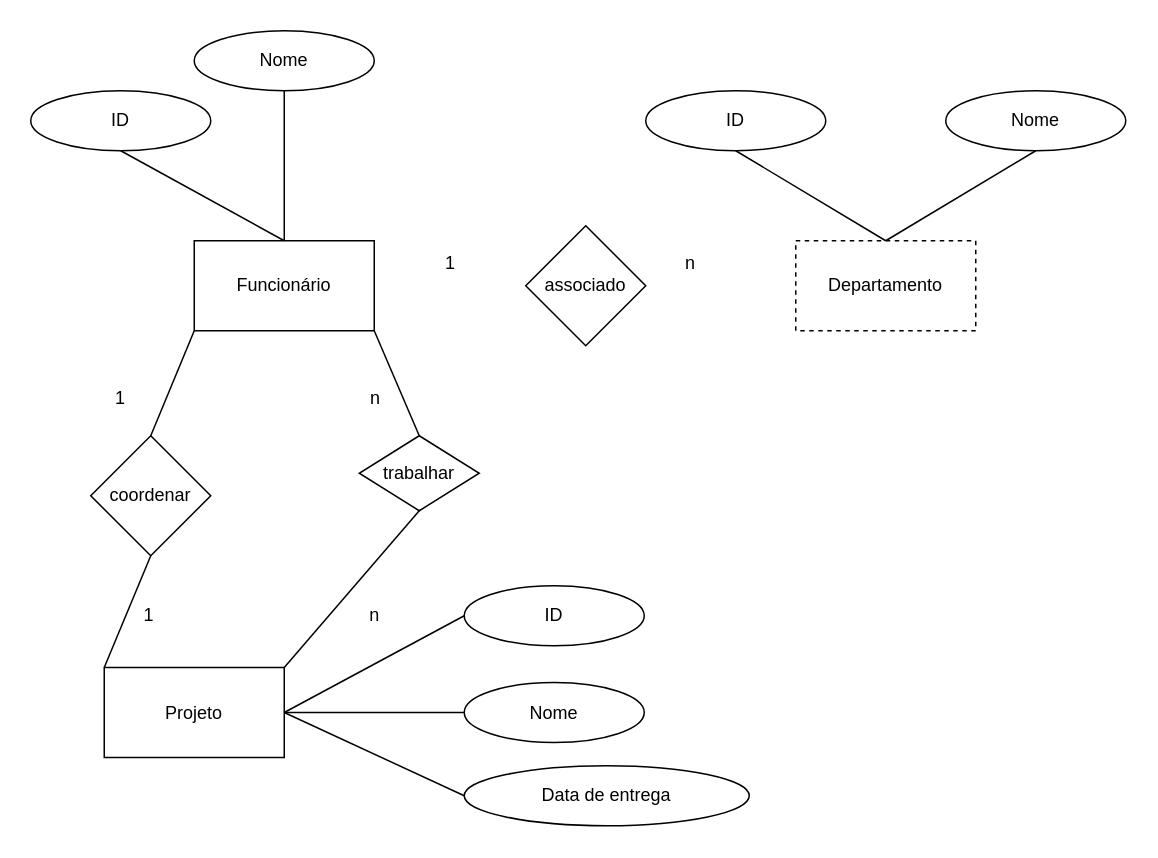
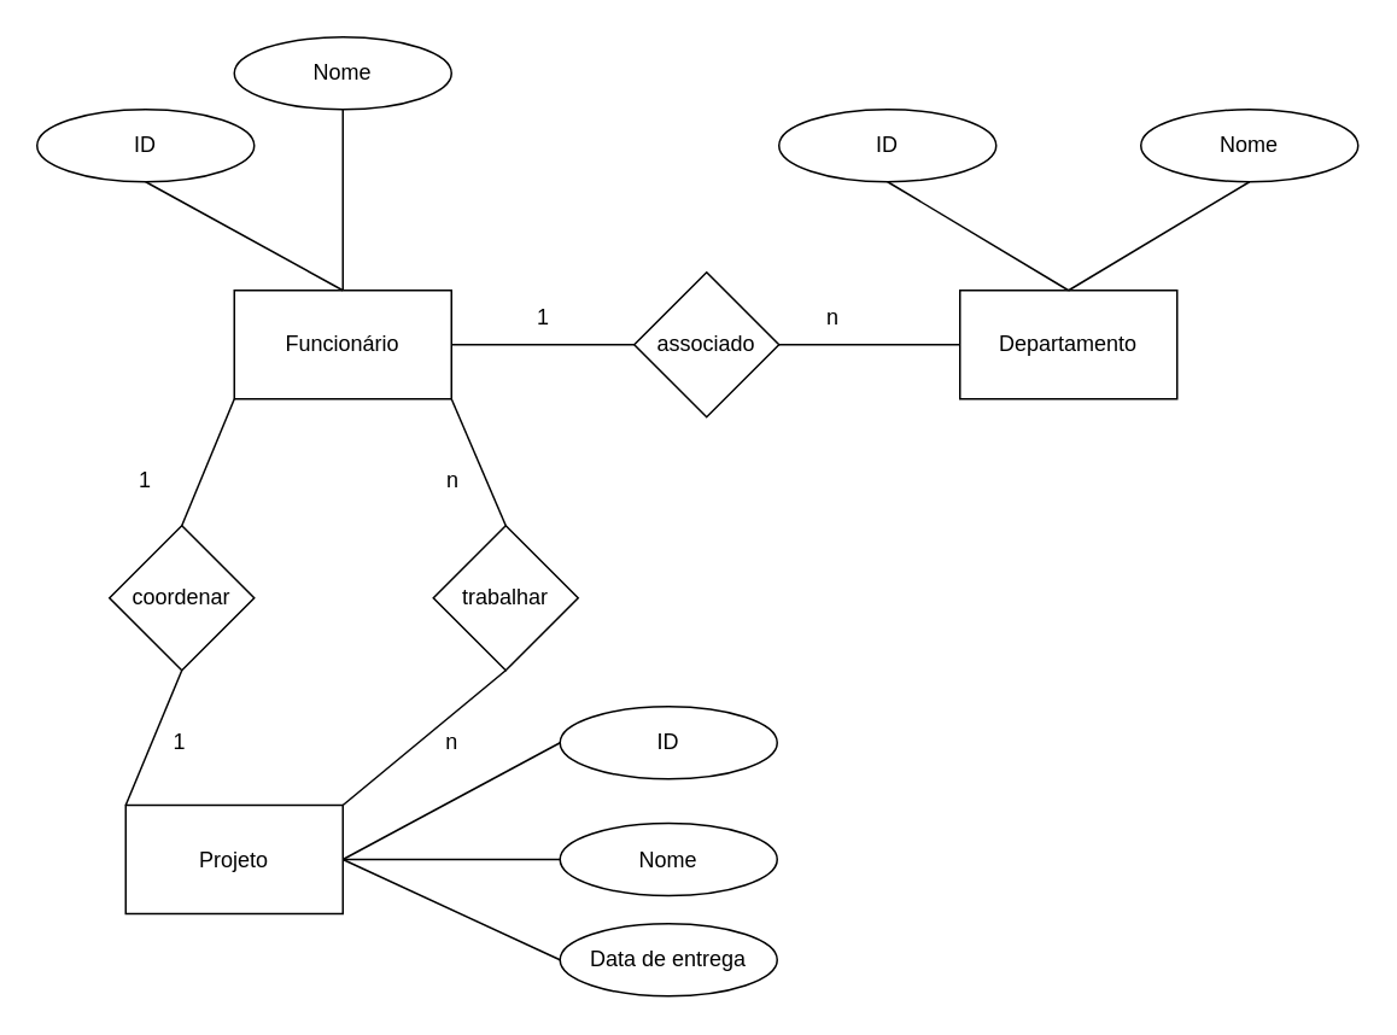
  <mxCell id="0" />
  <mxCell id="1" parent="0" />
  <mxCell id="2" value="Funcionário" style="rounded=0;whiteSpace=wrap;html=1;" vertex="1" parent="1"><mxGeometry x="129" y="160" width="120" height="60" as="geometry" /></mxCell>
- <mxCell id="3" value="Departamento" style="rounded=0;whiteSpace=wrap;html=1;dashed=1;" vertex="1" parent="1"><mxGeometry x="530" y="160" width="120" height="60" as="geometry" /></mxCell>
+ <mxCell id="3" value="Departamento" style="rounded=0;whiteSpace=wrap;html=1;" vertex="1" parent="1"><mxGeometry x="530" y="160" width="120" height="60" as="geometry" /></mxCell>
  <mxCell id="4" value="Projeto" style="rounded=0;whiteSpace=wrap;html=1;" vertex="1" parent="1"><mxGeometry x="69" y="444.5" width="120" height="60" as="geometry" /></mxCell>
- <mxCell id="5" value="trabalhar" style="rhombus;whiteSpace=wrap;html=1;" vertex="1" parent="1"><mxGeometry x="239" y="290" width="80" height="50" as="geometry" /></mxCell>
+ <mxCell id="5" value="trabalhar" style="rhombus;whiteSpace=wrap;html=1;" vertex="1" parent="1"><mxGeometry x="239" y="290" width="80" height="80" as="geometry" /></mxCell>
  <mxCell id="6" value="associado" style="rhombus;whiteSpace=wrap;html=1;" vertex="1" parent="1"><mxGeometry x="350" y="150" width="80" height="80" as="geometry" /></mxCell>
  <mxCell id="7" value="coordenar" style="rhombus;whiteSpace=wrap;html=1;" vertex="1" parent="1"><mxGeometry x="60" y="290" width="80" height="80" as="geometry" /></mxCell>
  <mxCell id="8" value="" style="endArrow=none;html=1;rounded=0;exitX=1;exitY=1;exitDx=0;exitDy=0;entryX=0.5;entryY=0;entryDx=0;entryDy=0;" edge="1" parent="1" source="2" target="5"><mxGeometry width="50" height="50" relative="1" as="geometry"><mxPoint x="360" y="340" as="sourcePoint" /><mxPoint x="410" y="290" as="targetPoint" /></mxGeometry></mxCell>
  <mxCell id="9" value="n" style="text;html=1;strokeColor=none;fillColor=none;align=center;verticalAlign=middle;whiteSpace=wrap;rounded=0;" vertex="1" parent="1"><mxGeometry x="219.5" y="250" width="60" height="30" as="geometry" /></mxCell>
  <mxCell id="10" value="" style="endArrow=none;html=1;rounded=0;entryX=0.5;entryY=1;entryDx=0;entryDy=0;exitX=1;exitY=0;exitDx=0;exitDy=0;" edge="1" parent="1" source="4" target="5"><mxGeometry width="50" height="50" relative="1" as="geometry"><mxPoint x="250" y="440" as="sourcePoint" /><mxPoint x="410" y="290" as="targetPoint" /></mxGeometry></mxCell>
  <mxCell id="11" value="n" style="text;html=1;strokeColor=none;fillColor=none;align=center;verticalAlign=middle;whiteSpace=wrap;rounded=0;" vertex="1" parent="1"><mxGeometry x="219.5" y="390" width="59" height="40" as="geometry" /></mxCell>
  <mxCell id="12" value="" style="endArrow=none;html=1;rounded=0;exitX=0.5;exitY=0;exitDx=0;exitDy=0;entryX=0;entryY=1;entryDx=0;entryDy=0;" edge="1" parent="1" source="7" target="2"><mxGeometry width="50" height="50" relative="1" as="geometry"><mxPoint x="360" y="340" as="sourcePoint" /><mxPoint x="410" y="290" as="targetPoint" /></mxGeometry></mxCell>
  <mxCell id="13" value="1" style="text;html=1;strokeColor=none;fillColor=none;align=center;verticalAlign=middle;whiteSpace=wrap;rounded=0;" vertex="1" parent="1"><mxGeometry x="50" y="250" width="60" height="30" as="geometry" /></mxCell>
  <mxCell id="14" value="1" style="text;html=1;strokeColor=none;fillColor=none;align=center;verticalAlign=middle;whiteSpace=wrap;rounded=0;" vertex="1" parent="1"><mxGeometry x="69" y="395" width="60" height="30" as="geometry" /></mxCell>
  <mxCell id="15" value="" style="endArrow=none;html=1;rounded=0;exitX=0.5;exitY=1;exitDx=0;exitDy=0;entryX=0;entryY=0;entryDx=0;entryDy=0;" edge="1" parent="1" source="7" target="4"><mxGeometry width="50" height="50" relative="1" as="geometry"><mxPoint x="360" y="340" as="sourcePoint" /><mxPoint x="410" y="290" as="targetPoint" /></mxGeometry></mxCell>
+ <mxCell id="16" value="" style="endArrow=none;html=1;rounded=0;exitX=1;exitY=0.5;exitDx=0;exitDy=0;entryX=0;entryY=0.5;entryDx=0;entryDy=0;" edge="1" parent="1" source="2" target="6"><mxGeometry width="50" height="50" relative="1" as="geometry"><mxPoint x="360" y="340" as="sourcePoint" /><mxPoint x="410" y="290" as="targetPoint" /></mxGeometry></mxCell>
  <mxCell id="17" value="1" style="text;html=1;strokeColor=none;fillColor=none;align=center;verticalAlign=middle;whiteSpace=wrap;rounded=0;" vertex="1" parent="1"><mxGeometry x="270" y="160" width="60" height="30" as="geometry" /></mxCell>
+ <mxCell id="18" value="" style="endArrow=none;html=1;rounded=0;entryX=1;entryY=0.5;entryDx=0;entryDy=0;exitX=0;exitY=0.5;exitDx=0;exitDy=0;" edge="1" parent="1" source="3" target="6"><mxGeometry width="50" height="50" relative="1" as="geometry"><mxPoint x="360" y="340" as="sourcePoint" /><mxPoint x="410" y="290" as="targetPoint" /></mxGeometry></mxCell>
  <mxCell id="19" value="n" style="text;html=1;strokeColor=none;fillColor=none;align=center;verticalAlign=middle;whiteSpace=wrap;rounded=0;" vertex="1" parent="1"><mxGeometry x="430" y="160" width="60" height="30" as="geometry" /></mxCell>
  <mxCell id="20" value="ID" style="ellipse;whiteSpace=wrap;html=1;" vertex="1" parent="1"><mxGeometry x="20" y="60" width="120" height="40" as="geometry" /></mxCell>
  <mxCell id="21" value="ID" style="ellipse;whiteSpace=wrap;html=1;" vertex="1" parent="1"><mxGeometry x="430" y="60" width="120" height="40" as="geometry" /></mxCell>
  <mxCell id="22" value="ID" style="ellipse;whiteSpace=wrap;html=1;" vertex="1" parent="1"><mxGeometry x="309" y="390" width="120" height="40" as="geometry" /></mxCell>
  <mxCell id="23" value="Nome" style="ellipse;whiteSpace=wrap;html=1;" vertex="1" parent="1"><mxGeometry x="129" y="20" width="120" height="40" as="geometry" /></mxCell>
  <mxCell id="24" value="" style="endArrow=none;html=1;rounded=0;entryX=0.5;entryY=1;entryDx=0;entryDy=0;exitX=0.5;exitY=0;exitDx=0;exitDy=0;" edge="1" parent="1" source="2" target="23"><mxGeometry width="50" height="50" relative="1" as="geometry"><mxPoint x="130" y="160" as="sourcePoint" /><mxPoint x="230" y="130" as="targetPoint" /></mxGeometry></mxCell>
  <mxCell id="25" value="" style="endArrow=none;html=1;rounded=0;exitX=0.5;exitY=0;exitDx=0;exitDy=0;entryX=0.5;entryY=1;entryDx=0;entryDy=0;" edge="1" parent="1" source="2" target="20"><mxGeometry width="50" height="50" relative="1" as="geometry"><mxPoint x="159" y="190" as="sourcePoint" /><mxPoint x="250" y="150" as="targetPoint" /></mxGeometry></mxCell>
  <mxCell id="26" value="Nome" style="ellipse;whiteSpace=wrap;html=1;" vertex="1" parent="1"><mxGeometry x="630" y="60" width="120" height="40" as="geometry" /></mxCell>
  <mxCell id="27" value="" style="endArrow=none;html=1;rounded=0;exitX=0.5;exitY=0;exitDx=0;exitDy=0;entryX=0.5;entryY=1;entryDx=0;entryDy=0;" edge="1" parent="1" source="3" target="21"><mxGeometry width="50" height="50" relative="1" as="geometry"><mxPoint x="599" y="160" as="sourcePoint" /><mxPoint x="490" y="100" as="targetPoint" /></mxGeometry></mxCell>
  <mxCell id="28" value="" style="endArrow=none;html=1;rounded=0;exitX=0.5;exitY=0;exitDx=0;exitDy=0;entryX=0.5;entryY=1;entryDx=0;entryDy=0;" edge="1" parent="1" source="3" target="26"><mxGeometry width="50" height="50" relative="1" as="geometry"><mxPoint x="600" y="170" as="sourcePoint" /><mxPoint x="500" y="110" as="targetPoint" /></mxGeometry></mxCell>
  <mxCell id="29" value="Nome" style="ellipse;whiteSpace=wrap;html=1;" vertex="1" parent="1"><mxGeometry x="309" y="454.5" width="120" height="40" as="geometry" /></mxCell>
- <mxCell id="30" value="Data de entrega" style="ellipse;whiteSpace=wrap;html=1;" vertex="1" parent="1"><mxGeometry x="309" y="510" width="190" height="40" as="geometry" /></mxCell>
+ <mxCell id="30" value="Data de entrega" style="ellipse;whiteSpace=wrap;html=1;" vertex="1" parent="1"><mxGeometry x="309" y="510" width="120" height="40" as="geometry" /></mxCell>
  <mxCell id="31" value="" style="endArrow=none;html=1;rounded=0;entryX=1;entryY=0.5;entryDx=0;entryDy=0;exitX=0;exitY=0.5;exitDx=0;exitDy=0;" edge="1" parent="1" source="22" target="4"><mxGeometry width="50" height="50" relative="1" as="geometry"><mxPoint x="420" y="280" as="sourcePoint" /><mxPoint x="470" y="230" as="targetPoint" /></mxGeometry></mxCell>
  <mxCell id="32" value="" style="endArrow=none;html=1;rounded=0;entryX=1;entryY=0.5;entryDx=0;entryDy=0;exitX=0;exitY=0.5;exitDx=0;exitDy=0;" edge="1" parent="1" source="29" target="4"><mxGeometry width="50" height="50" relative="1" as="geometry"><mxPoint x="319" y="420" as="sourcePoint" /><mxPoint x="259" y="485" as="targetPoint" /></mxGeometry></mxCell>
  <mxCell id="33" value="" style="endArrow=none;html=1;rounded=0;entryX=1;entryY=0.5;entryDx=0;entryDy=0;exitX=0;exitY=0.5;exitDx=0;exitDy=0;" edge="1" parent="1" source="30" target="4"><mxGeometry width="50" height="50" relative="1" as="geometry"><mxPoint x="319" y="485" as="sourcePoint" /><mxPoint x="259" y="485" as="targetPoint" /></mxGeometry></mxCell>
